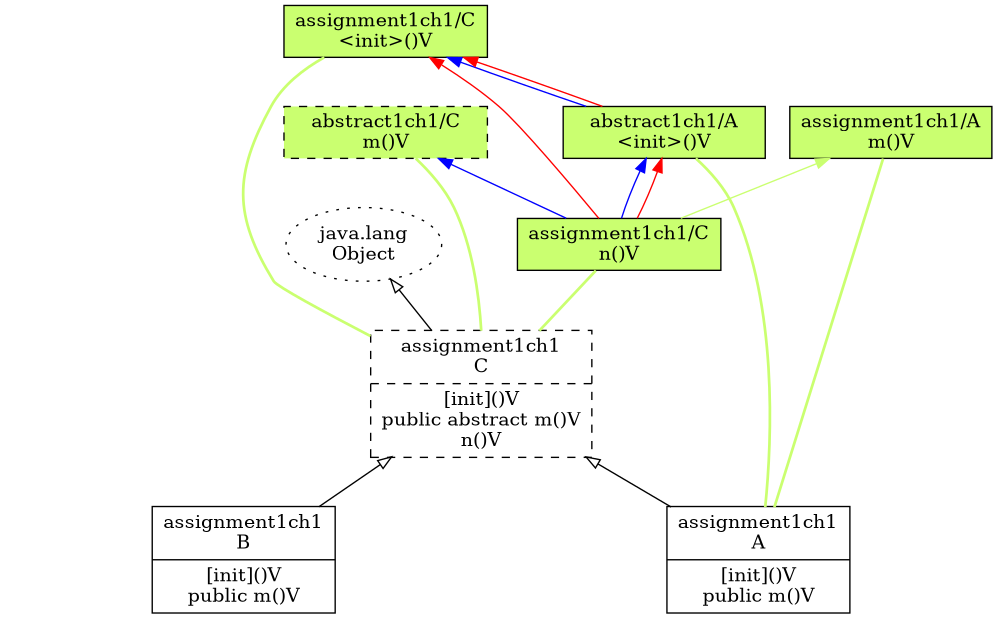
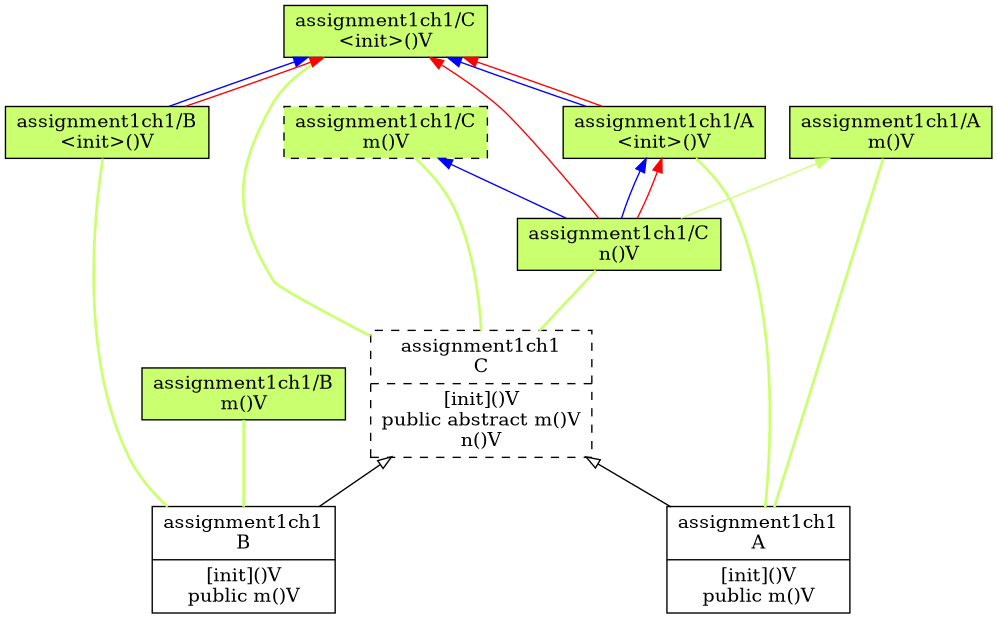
  digraph {
    rankdir=BT
    node [shape=rectangle style="filled," fillcolor=darkolivegreen1]
    edge [color=darkolivegreen1]
-   n1 [height=0.75 label="java.lang\nObject" shape=ellipse style=dotted width=1.3056 fillcolor=""]
    n2 [height=1.0694 label="{assignment1ch1\nA|[init]()V\npublic m()V\n}" shape=record style=solid width=1.4722 fillcolor=""]
    n3 [height=1.2778 label="{assignment1ch1\nC|[init]()V\npublic abstract m()V\nn()V\n}" shape=record style=dashed width=1.8611 fillcolor=""]
-   n4 [height=0.52778 label="abstract1ch1/A\n<init>()V" width=1.6944]
+   n4 [height=0.52778 label="assignment1ch1/A\n<init>()V" width=1.6944]
    n5 [height=0.52778 label="assignment1ch1/A\nm()V" width=1.6944]
    n6 [height=0.52778 label="assignment1ch1/C\n<init>()V" width=1.6667]
-   n7 [height=0.52778 label="abstract1ch1/C\nm()V" style="filled,,dashed" width=1.6667]
+   n7 [height=0.52778 label="assignment1ch1/C\nm()V" style="filled,,dashed" width=1.6667]
    n8 [height=0.52778 label="assignment1ch1/C\nn()V" width=1.6667]
    n9 [height=1.0694 label="{assignment1ch1\nB|[init]()V\npublic m()V\n}" shape=record style=solid width=1.4722 fillcolor=""]
+   n10 [height=0.52778 label="assignment1ch1/B\n<init>()V" width=1.6667]
+   n11 [height=0.52778 label="assignment1ch1/B\nm()V" width=1.6667]
    n2 -> n3 [arrowhead=empty style=solid color=""]
    n2 -> n4 [arrowhead=none style=bold]
    n2 -> n5 [arrowhead=none style=bold]
-   n3 -> n1 [arrowhead=empty style=solid color=""]
    n3 -> n6 [arrowhead=none style=bold]
    n3 -> n7 [arrowhead=none style=bold]
    n3 -> n8 [arrowhead=none style=bold]
    n4 -> n6 [color=blue]
    n4 -> n6 [color=red]
    n8 -> n4 [color=blue]
    n8 -> n4 [color=red]
    n8 -> n5
    n8 -> n6 [color=red]
    n8 -> n7 [color=blue]
    n9 -> n3 [arrowhead=empty style=solid color=""]
+   n9 -> n10 [arrowhead=none style=bold]
+   n9 -> n11 [arrowhead=none style=bold]
+   n10 -> n6 [color=blue]
+   n10 -> n6 [color=red]
  }
